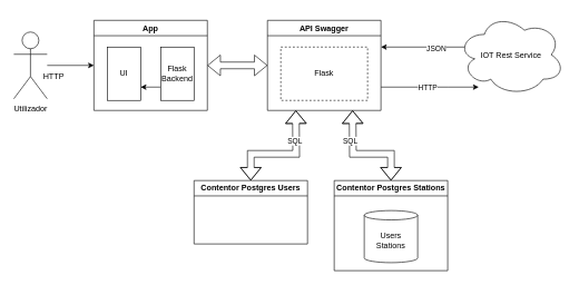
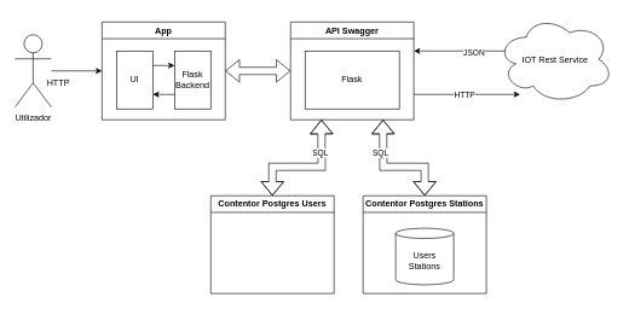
  <mxCell id="0" />
  <mxCell id="1" parent="0" />
  <mxCell id="2" style="edgeStyle=orthogonalEdgeStyle;rounded=0;orthogonalLoop=1;jettySize=auto;html=1;entryX=0;entryY=0.5;entryDx=0;entryDy=0;" parent="1" source="3" target="4" edge="1"><mxGeometry relative="1" as="geometry" /></mxCell>
  <mxCell id="3" value="Utilizador" style="shape=umlActor;verticalLabelPosition=bottom;verticalAlign=top;html=1;outlineConnect=0;" parent="1" vertex="1"><mxGeometry x="20" y="47.5" width="50" height="100" as="geometry" /></mxCell>
  <mxCell id="4" value="App" style="swimlane;whiteSpace=wrap;html=1;" parent="1" vertex="1"><mxGeometry x="140" y="30" width="170" height="135" as="geometry"><mxRectangle x="140" y="120" width="130" height="30" as="alternateBounds" /></mxGeometry></mxCell>
+ <mxCell id="5" style="edgeStyle=orthogonalEdgeStyle;rounded=0;orthogonalLoop=1;jettySize=auto;html=1;exitX=1;exitY=0.25;exitDx=0;exitDy=0;entryX=0;entryY=0.25;entryDx=0;entryDy=0;" parent="4" source="6" target="8" edge="1"><mxGeometry relative="1" as="geometry" /></mxCell>
  <mxCell id="6" value="UI" style="rounded=0;whiteSpace=wrap;html=1;" parent="4" vertex="1"><mxGeometry x="20" y="40" width="50" height="80" as="geometry" /></mxCell>
  <mxCell id="7" style="edgeStyle=orthogonalEdgeStyle;rounded=0;orthogonalLoop=1;jettySize=auto;html=1;exitX=0;exitY=0.75;exitDx=0;exitDy=0;" parent="4" source="8" edge="1"><mxGeometry relative="1" as="geometry"><mxPoint x="70" y="100" as="targetPoint" /></mxGeometry></mxCell>
  <mxCell id="8" value="Flask Backend" style="rounded=0;whiteSpace=wrap;html=1;" parent="4" vertex="1"><mxGeometry x="100" y="40" width="50" height="80" as="geometry" /></mxCell>
  <mxCell id="9" value="HTTP" style="text;html=1;align=center;verticalAlign=middle;whiteSpace=wrap;rounded=0;" parent="1" vertex="1"><mxGeometry x="50" y="100" width="60" height="30" as="geometry" /></mxCell>
  <mxCell id="10" style="edgeStyle=orthogonalEdgeStyle;rounded=0;orthogonalLoop=1;jettySize=auto;html=1;" edge="1" parent="1" source="12" target="24"><mxGeometry relative="1" as="geometry"><Array as="points"><mxPoint x="670" y="130" /><mxPoint x="670" y="130" /></Array></mxGeometry></mxCell>
  <mxCell id="11" value="HTTP" style="edgeLabel;html=1;align=center;verticalAlign=middle;resizable=0;points=[];" vertex="1" connectable="0" parent="10"><mxGeometry x="0.243" relative="1" as="geometry"><mxPoint x="-22" as="offset" /></mxGeometry></mxCell>
  <mxCell id="12" value="API Swagger" style="swimlane;whiteSpace=wrap;html=1;" parent="1" vertex="1"><mxGeometry x="400" y="30" width="170" height="135" as="geometry"><mxRectangle x="140" y="120" width="130" height="30" as="alternateBounds" /></mxGeometry></mxCell>
- <mxCell id="13" value="Flask" style="rounded=0;whiteSpace=wrap;html=1;dashed=1;" parent="12" vertex="1"><mxGeometry x="20" y="40" width="130" height="80" as="geometry" /></mxCell>
+ <mxCell id="13" value="Flask" style="rounded=0;whiteSpace=wrap;html=1;" parent="12" vertex="1"><mxGeometry x="20" y="40" width="130" height="80" as="geometry" /></mxCell>
  <mxCell id="14" value="" style="shape=flexArrow;endArrow=classic;startArrow=classic;html=1;rounded=0;entryX=0;entryY=0.5;entryDx=0;entryDy=0;exitX=1;exitY=0.5;exitDx=0;exitDy=0;" parent="1" source="4" target="12" edge="1"><mxGeometry width="100" height="100" relative="1" as="geometry"><mxPoint x="220" y="240" as="sourcePoint" /><mxPoint x="320" y="140" as="targetPoint" /></mxGeometry></mxCell>
- <mxCell id="15" value="Contentor Postgres Users" style="swimlane;whiteSpace=wrap;html=1;" parent="1" vertex="1"><mxGeometry x="290" y="270" width="170" height="95" as="geometry"><mxRectangle x="140" y="120" width="130" height="30" as="alternateBounds" /></mxGeometry></mxCell>
+ <mxCell id="15" value="Contentor Postgres Users" style="swimlane;whiteSpace=wrap;html=1;" parent="1" vertex="1"><mxGeometry x="290" y="270" width="170" height="135" as="geometry"><mxRectangle x="140" y="120" width="130" height="30" as="alternateBounds" /></mxGeometry></mxCell>
  <mxCell id="16" value="Contentor Postgres Stations" style="swimlane;whiteSpace=wrap;html=1;" parent="1" vertex="1"><mxGeometry x="500" y="270" width="170" height="135" as="geometry"><mxRectangle x="140" y="120" width="130" height="30" as="alternateBounds" /></mxGeometry></mxCell>
  <mxCell id="17" value="Users Stations" style="shape=cylinder3;whiteSpace=wrap;html=1;boundedLbl=1;backgroundOutline=1;size=7;" parent="16" vertex="1"><mxGeometry x="45" y="45" width="80" height="78" as="geometry" /></mxCell>
  <mxCell id="18" value="" style="shape=flexArrow;endArrow=classic;startArrow=classic;html=1;rounded=0;entryX=0.25;entryY=1;entryDx=0;entryDy=0;exitX=0.5;exitY=0;exitDx=0;exitDy=0;" parent="1" source="15" target="12" edge="1"><mxGeometry width="100" height="100" relative="1" as="geometry"><mxPoint x="320" y="108" as="sourcePoint" /><mxPoint x="410" y="108" as="targetPoint" /><Array as="points"><mxPoint x="375" y="230" /><mxPoint x="443" y="230" /></Array></mxGeometry></mxCell>
  <mxCell id="19" value="SQL" style="edgeLabel;html=1;align=center;verticalAlign=middle;resizable=0;points=[];" parent="18" vertex="1" connectable="0"><mxGeometry x="-0.041" relative="1" as="geometry"><mxPoint x="22" y="-20" as="offset" /></mxGeometry></mxCell>
  <mxCell id="20" value="" style="shape=flexArrow;endArrow=classic;startArrow=classic;html=1;rounded=0;entryX=0.75;entryY=1;entryDx=0;entryDy=0;exitX=0.5;exitY=0;exitDx=0;exitDy=0;" parent="1" source="16" target="12" edge="1"><mxGeometry width="100" height="100" relative="1" as="geometry"><mxPoint x="385" y="280" as="sourcePoint" /><mxPoint x="453" y="175" as="targetPoint" /><Array as="points"><mxPoint x="585" y="230" /><mxPoint x="528" y="230" /></Array></mxGeometry></mxCell>
  <mxCell id="21" value="SQL" style="edgeLabel;html=1;align=center;verticalAlign=middle;resizable=0;points=[];" parent="20" vertex="1" connectable="0"><mxGeometry x="-0.041" relative="1" as="geometry"><mxPoint x="-24" y="-20" as="offset" /></mxGeometry></mxCell>
  <mxCell id="22" style="edgeStyle=orthogonalEdgeStyle;rounded=0;orthogonalLoop=1;jettySize=auto;html=1;exitX=0.25;exitY=0.25;exitDx=0;exitDy=0;exitPerimeter=0;" edge="1" parent="1" source="24"><mxGeometry relative="1" as="geometry"><mxPoint x="570" y="70" as="targetPoint" /><Array as="points"><mxPoint x="730" y="70" /></Array></mxGeometry></mxCell>
  <mxCell id="23" value="JSON" style="edgeLabel;html=1;align=center;verticalAlign=middle;resizable=0;points=[];" vertex="1" connectable="0" parent="22"><mxGeometry x="0.114" y="1" relative="1" as="geometry"><mxPoint as="offset" /></mxGeometry></mxCell>
  <mxCell id="24" value="IOT Rest Service" style="ellipse;shape=cloud;whiteSpace=wrap;html=1;" vertex="1" parent="1"><mxGeometry x="685" y="20.5" width="160" height="122" as="geometry" /></mxCell>
